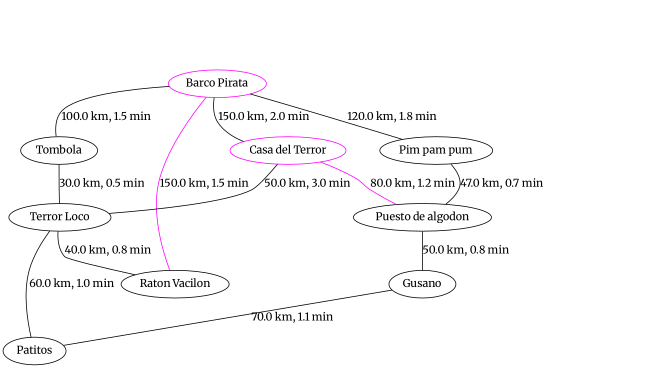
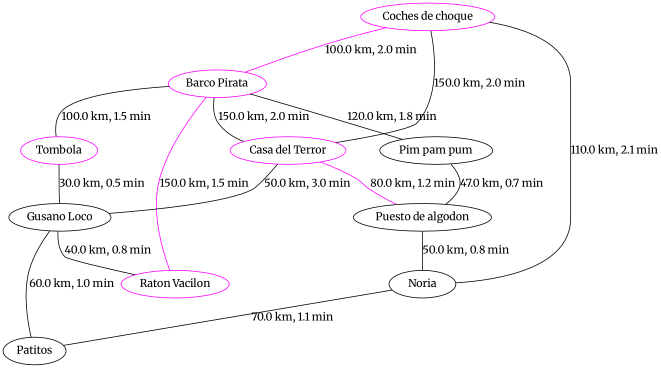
  strict graph {
    fontname=Merriweather
    node [color=black fontname=Merriweather]
    edge [color=black fontname=Merriweather]
    n1 [color=magenta label="Barco Pirata"]
    n2 [color=magenta label="Casa del Terror"]
-   n3 [label=Tombola]
-   n4 [label="Raton Vacilon"]
+   n3 [color=magenta label=Tombola]
+   n4 [color=magenta label="Raton Vacilon"]
    n5 [label="Pim pam pum"]
-   n6 [label="Terror Loco"]
+   n6 [label="Gusano Loco"]
    n7 [label="Puesto de algodon"]
    n8 [label=Patitos]
-   n9 [label=Gusano]
+   n9 [label=Noria]
+   n10 [color=magenta label="Coches de choque"]
    n1 -- n2 [label="150.0 km, 2.0 min"]
    n1 -- n3 [label="100.0 km, 1.5 min"]
    n1 -- n4 [color=magenta label="150.0 km, 1.5 min"]
    n1 -- n5 [label="120.0 km, 1.8 min"]
    n2 -- n6 [label="50.0 km, 3.0 min"]
    n2 -- n7 [color=magenta label="80.0 km, 1.2 min"]
    n3 -- n6 [label="30.0 km, 0.5 min"]
    n5 -- n7 [label="47.0 km, 0.7 min"]
    n6 -- n4 [label="40.0 km, 0.8 min"]
    n6 -- n8 [label="60.0 km, 1.0 min"]
    n7 -- n9 [label="50.0 km, 0.8 min"]
    n9 -- n8 [label="70.0 km, 1.1 min"]
+   n10 -- n1 [color=magenta label="100.0 km, 2.0 min"]
+   n10 -- n2 [label="150.0 km, 2.0 min"]
+   n10 -- n9 [label="110.0 km, 2.1 min"]
  }
